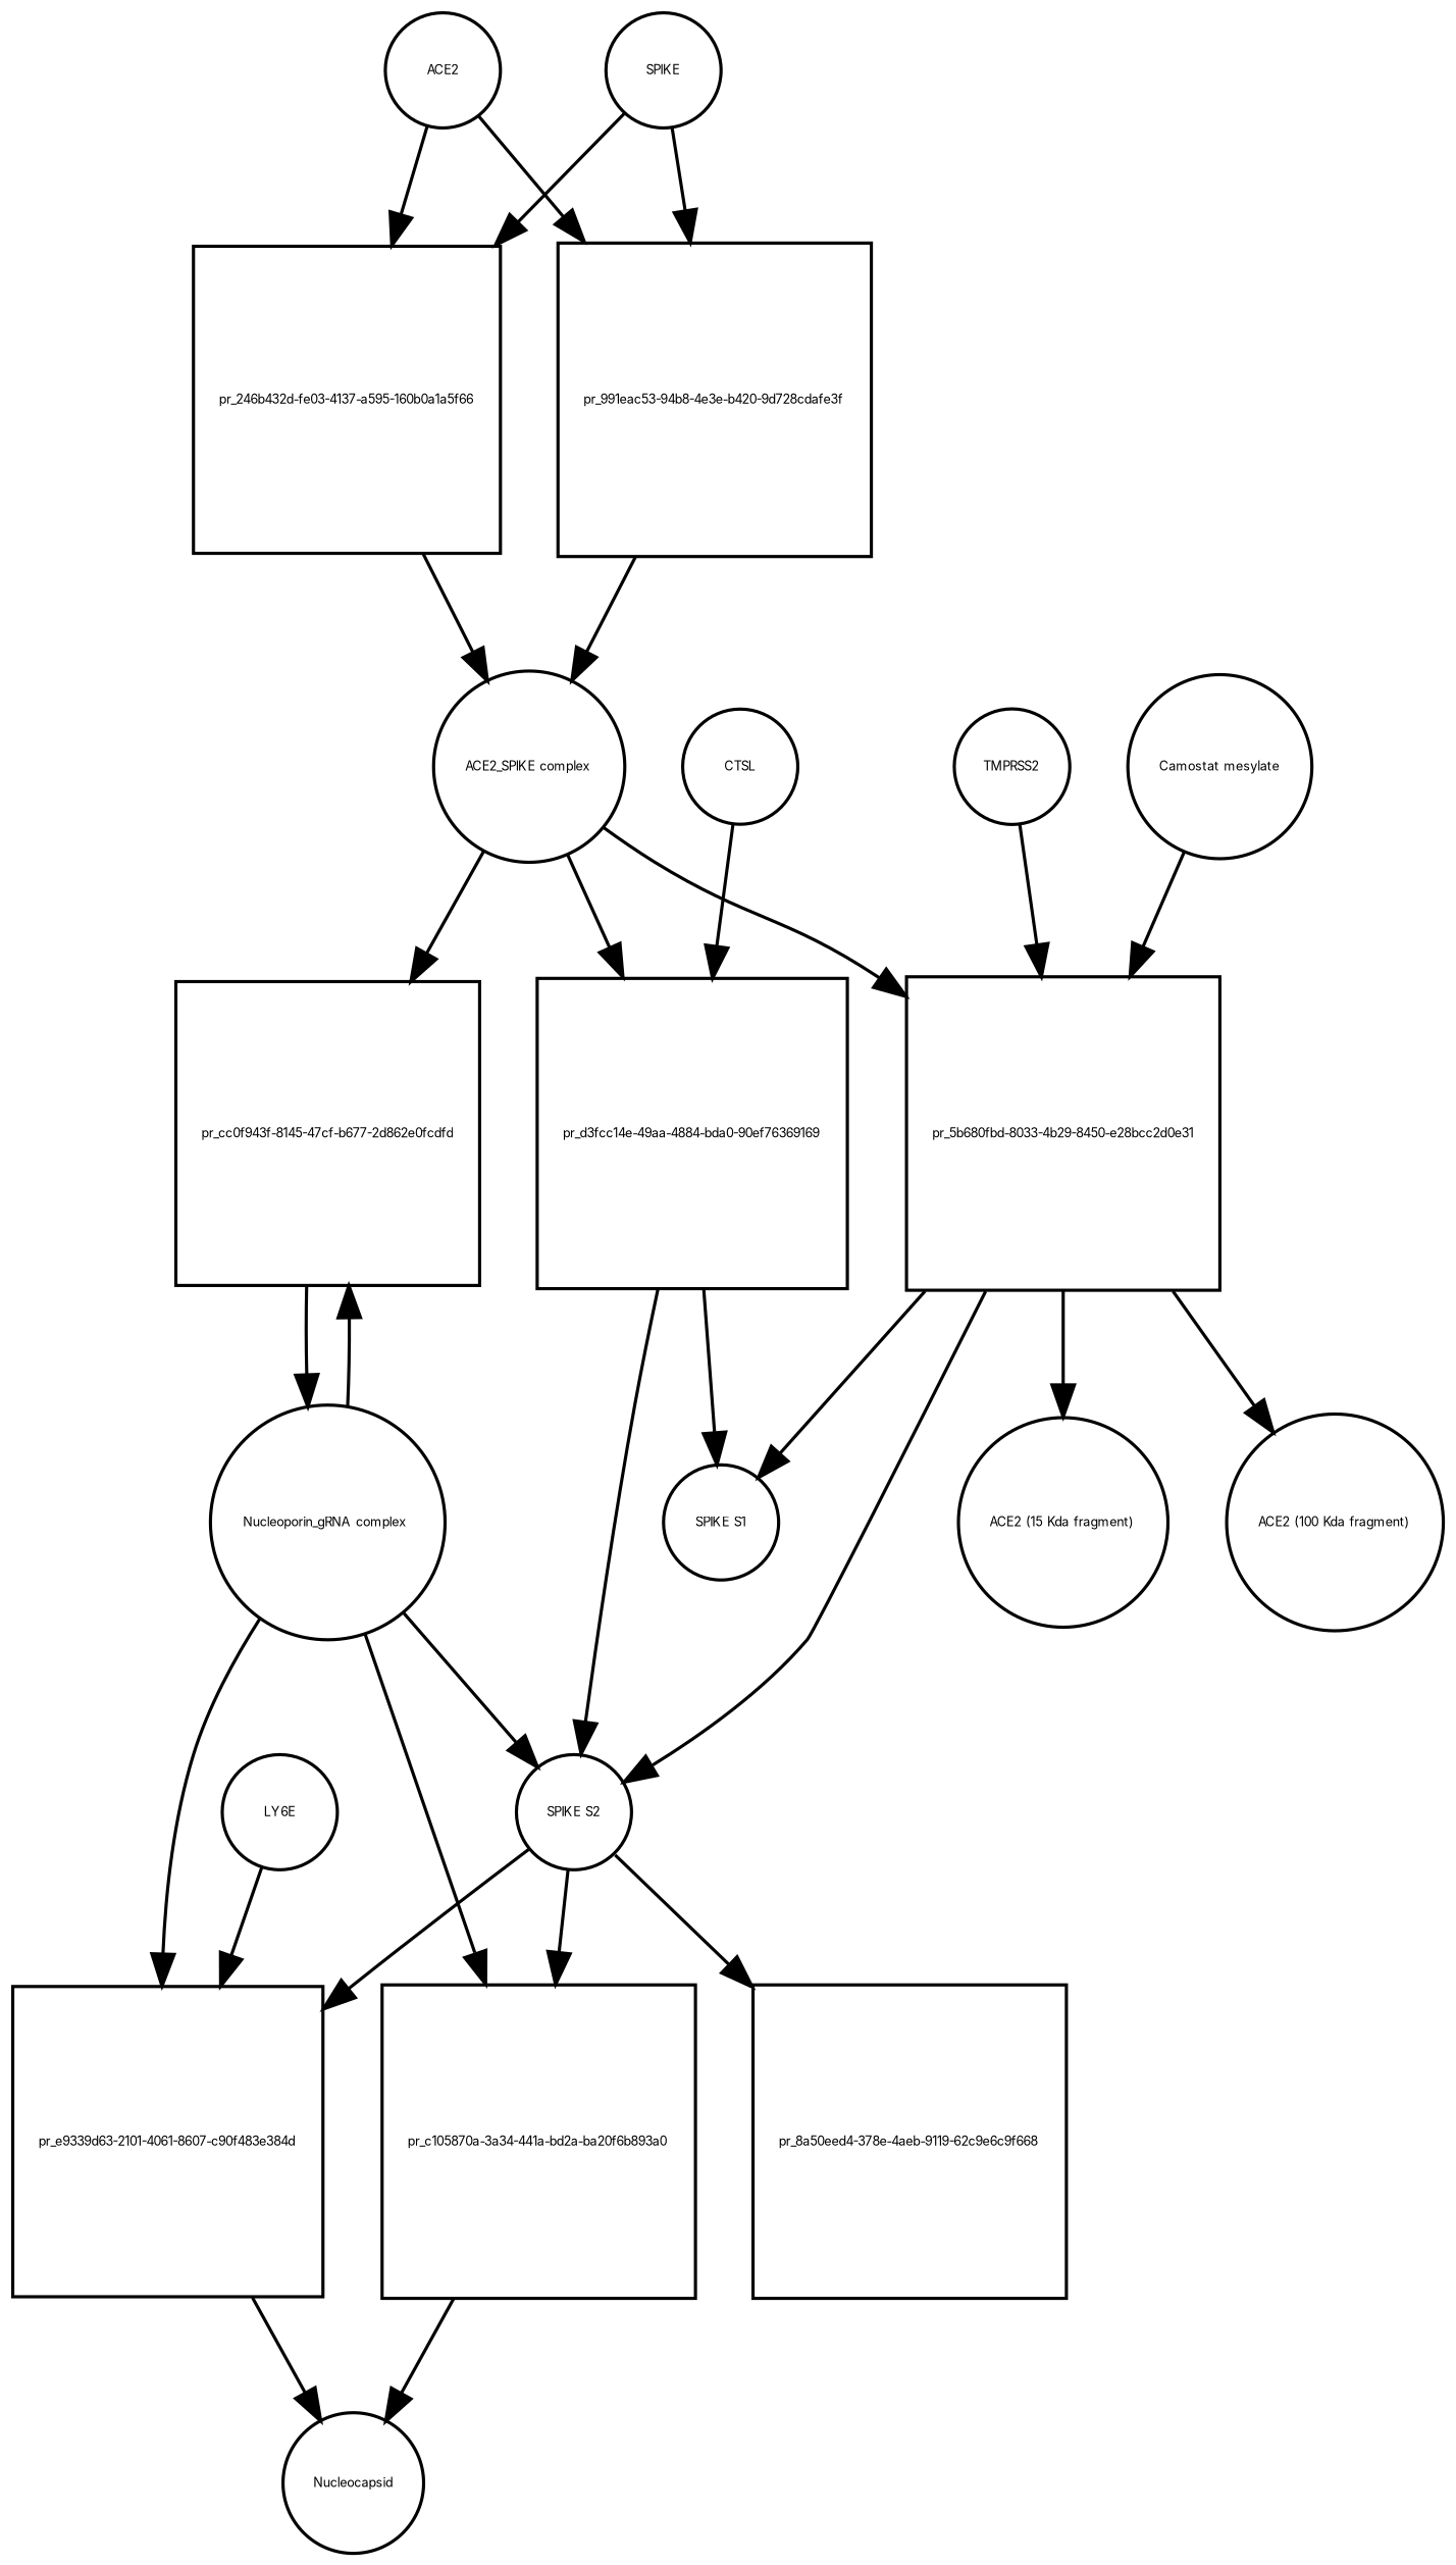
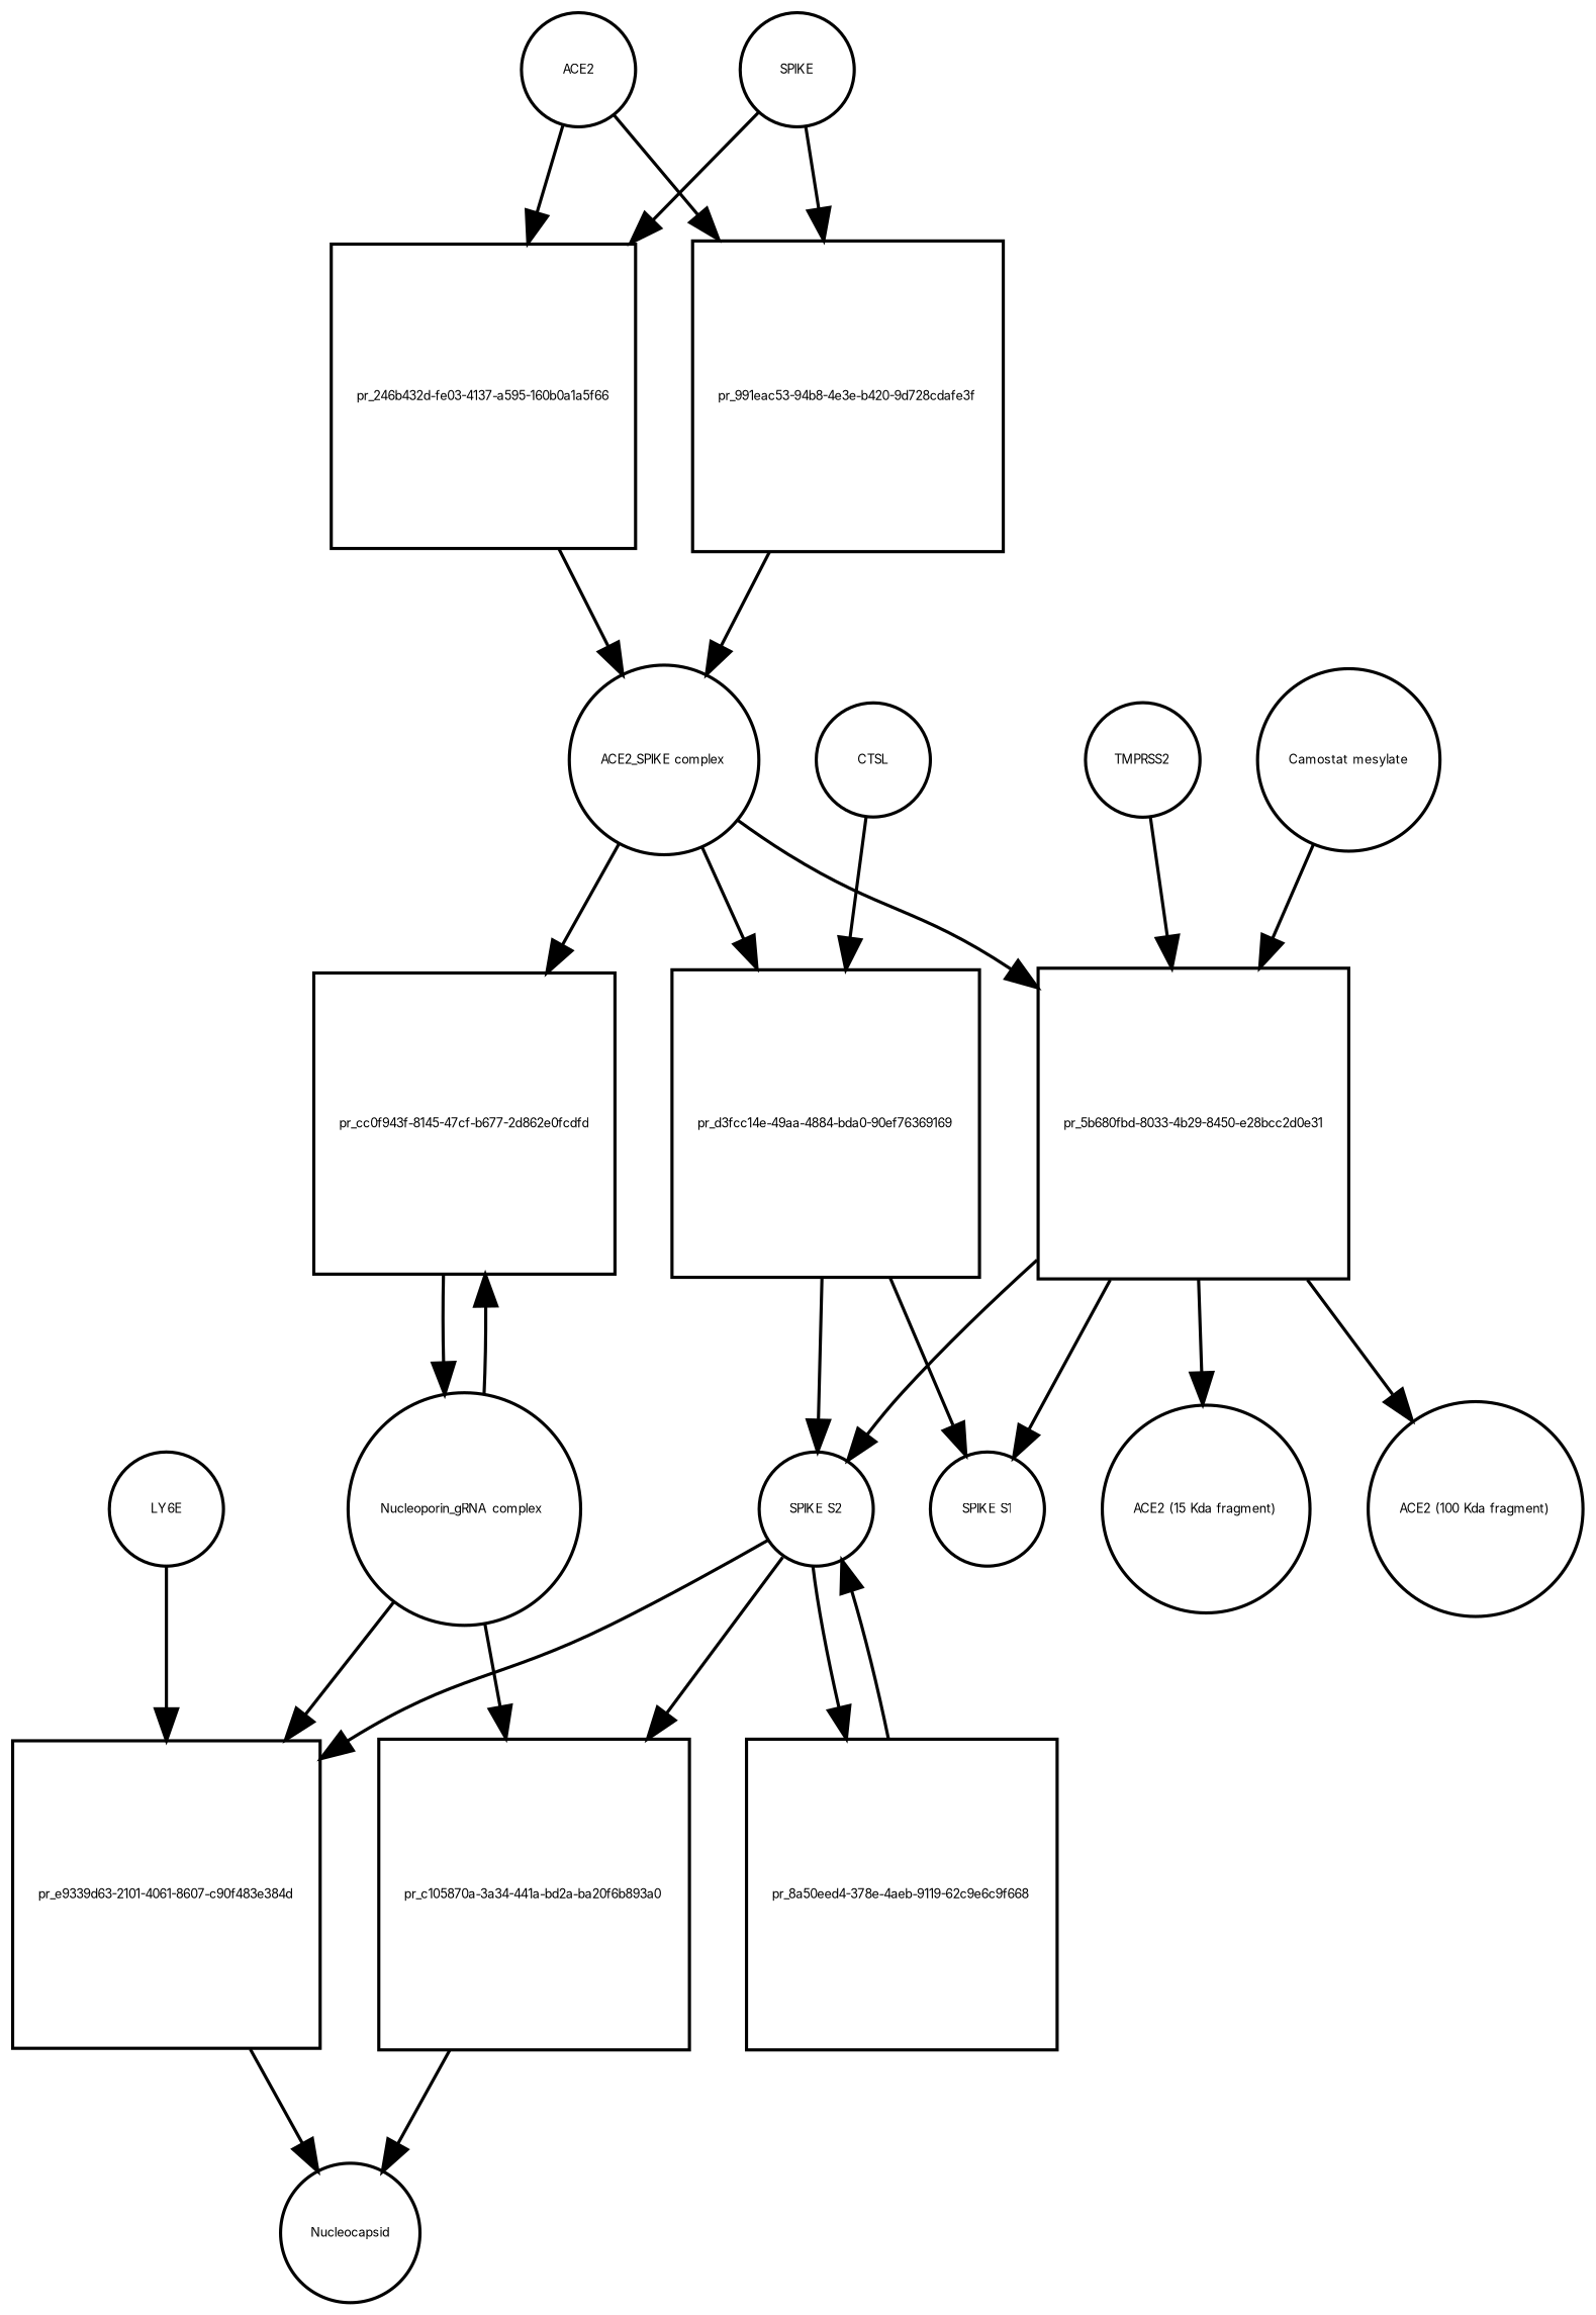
  strict digraph {
    fontname=Inter
    node [bipartite=0 cls=macromolecule fontname=Inter fontsize=4 shape=circle]
    edge [fontname=Inter interaction_type=production]
    n1 [label=ACE2]
    n2 [bipartite=1 cls=process label="pr_246b432d-fe03-4137-a595-160b0a1a5f66" shape=square]
    n3 [bipartite=1 cls=process label="pr_991eac53-94b8-4e3e-b420-9d728cdafe3f" shape=square]
    n4 [cls=complex label="ACE2_SPIKE complex"]
    n5 [bipartite=1 cls=process label="pr_cc0f943f-8145-47cf-b677-2d862e0fcdfd" shape=square]
    n6 [bipartite=1 cls=process label="pr_d3fcc14e-49aa-4884-bda0-90ef76369169" shape=square]
    n7 [bipartite=1 cls=process label="pr_5b680fbd-8033-4b29-8450-e28bcc2d0e31" shape=square]
    n8 [cls=complex label="Nucleoporin_gRNA complex "]
    n9 [label="SPIKE S2"]
    n10 [label="SPIKE S1"]
    n11 [label="ACE2 (15 Kda fragment)"]
    n12 [label="ACE2 (100 Kda fragment)"]
    n13 [cls="macromolecule multimer" label=SPIKE]
    n14 [bipartite=1 cls=process label="pr_e9339d63-2101-4061-8607-c90f483e384d" shape=square]
    n15 [bipartite=1 cls=process label="pr_c105870a-3a34-441a-bd2a-ba20f6b893a0" shape=square]
    n16 [cls=complex label=Nucleocapsid]
    n17 [bipartite=1 cls=process label="pr_8a50eed4-378e-4aeb-9119-62c9e6c9f668" shape=square]
    n18 [label=CTSL]
    n19 [label=TMPRSS2]
    n20 [annotation="urn_miriam_pubchem.compound_2536" cls="simple chemical" label="Camostat mesylate"]
    n21 [label=LY6E]
    n1 -> n2 [interaction_type=consumption]
    n1 -> n3 [interaction_type=consumption]
    n2 -> n4
    n3 -> n4
    n4 -> n5 [annotation="urn_miriam_pubmed_32142651|urn_miriam_pubmed_32094589" interaction_type=stimulation]
    n4 -> n6 [interaction_type=consumption]
    n4 -> n7 [interaction_type=consumption]
    n5 -> n8
    n6 -> n9
    n6 -> n10
    n7 -> n9
    n7 -> n10
    n7 -> n11
    n7 -> n12
    n8 -> n5 [interaction_type=consumption]
    n8 -> n14 [interaction_type=consumption]
    n8 -> n15 [interaction_type=consumption]
    n9 -> n14 [annotation="urn_miriam_doi_10.1101%2F2020.03.05.979260|urn_miriam_doi_10.1101%2F2020.04.02.021469" interaction_type=stimulation]
    n9 -> n15 [interaction_type=stimulation]
    n9 -> n17 [interaction_type=consumption]
    n13 -> n2 [interaction_type=consumption]
    n13 -> n3 [interaction_type=consumption]
    n14 -> n16
    n15 -> n16
-   n8 -> n9
+   n17 -> n9
    n18 -> n6 [annotation=urn_miriam_pubmed_32142651 interaction_type=catalysis]
    n19 -> n7 [annotation="urn_miriam_pubmed_32142651|urn_miriam_pubmed_32094589|urn_miriam_pubmed_24227843" interaction_type=catalysis]
    n20 -> n7 [annotation="urn_miriam_pubmed_32142651|urn_miriam_pubmed_32094589|urn_miriam_pubmed_24227843" interaction_type=inhibition]
    n21 -> n14 [annotation="urn_miriam_doi_10.1101%2F2020.03.05.979260|urn_miriam_doi_10.1101%2F2020.04.02.021469" interaction_type=inhibition]
  }
